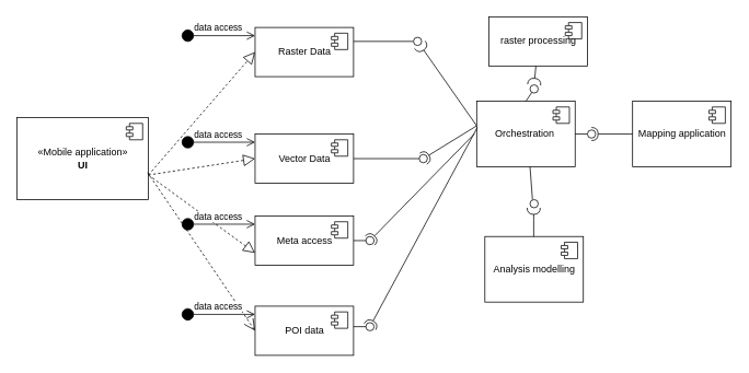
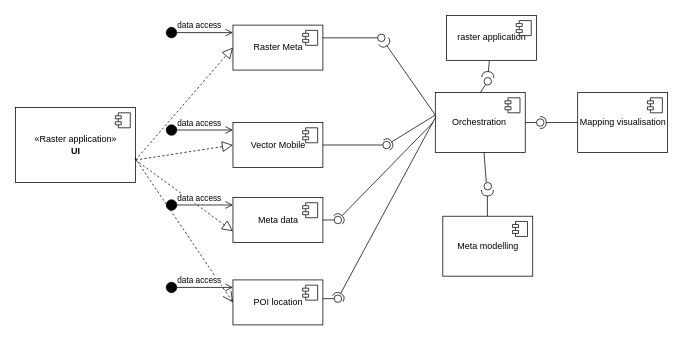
  <mxCell id="0" />
  <mxCell id="1" parent="0" />
- <mxCell id="2" value="«Mobile application»&lt;br&gt;&lt;b&gt;UI&lt;/b&gt;" style="html=1;dropTarget=0;" parent="1" vertex="1"><mxGeometry x="20" y="143" width="160" height="100" as="geometry" /></mxCell>
+ <mxCell id="2" value="«Raster application»&lt;br&gt;&lt;b&gt;UI&lt;/b&gt;" style="html=1;dropTarget=0;" parent="1" vertex="1"><mxGeometry x="20" y="143" width="160" height="100" as="geometry" /></mxCell>
  <mxCell id="3" value="" style="shape=module;jettyWidth=8;jettyHeight=4;" parent="2" vertex="1"><mxGeometry x="1" width="20" height="20" relative="1" as="geometry"><mxPoint x="-27" y="7" as="offset" /></mxGeometry></mxCell>
- <mxCell id="4" value="Raster Data" style="html=1;dropTarget=0;" parent="1" vertex="1"><mxGeometry x="310" y="33" width="120" height="60" as="geometry" /></mxCell>
+ <mxCell id="4" value="Raster Meta" style="html=1;dropTarget=0;" parent="1" vertex="1"><mxGeometry x="310" y="33" width="120" height="60" as="geometry" /></mxCell>
  <mxCell id="5" value="" style="shape=module;jettyWidth=8;jettyHeight=4;" parent="4" vertex="1"><mxGeometry x="1" width="20" height="20" relative="1" as="geometry"><mxPoint x="-27" y="7" as="offset" /></mxGeometry></mxCell>
- <mxCell id="6" value="Vector Data" style="html=1;dropTarget=0;" parent="1" vertex="1"><mxGeometry x="310" y="163" width="120" height="60" as="geometry" /></mxCell>
+ <mxCell id="6" value="Vector Mobile" style="html=1;dropTarget=0;" parent="1" vertex="1"><mxGeometry x="310" y="163" width="120" height="60" as="geometry" /></mxCell>
  <mxCell id="7" value="" style="shape=module;jettyWidth=8;jettyHeight=4;" parent="6" vertex="1"><mxGeometry x="1" width="20" height="20" relative="1" as="geometry"><mxPoint x="-27" y="7" as="offset" /></mxGeometry></mxCell>
- <mxCell id="8" value="Meta access" style="html=1;dropTarget=0;" parent="1" vertex="1"><mxGeometry x="310" y="263" width="120" height="60" as="geometry" /></mxCell>
+ <mxCell id="8" value="Meta data" style="html=1;dropTarget=0;" parent="1" vertex="1"><mxGeometry x="310" y="263" width="120" height="60" as="geometry" /></mxCell>
  <mxCell id="9" value="" style="shape=module;jettyWidth=8;jettyHeight=4;" parent="8" vertex="1"><mxGeometry x="1" width="20" height="20" relative="1" as="geometry"><mxPoint x="-27" y="7" as="offset" /></mxGeometry></mxCell>
- <mxCell id="10" value="POI data" style="html=1;dropTarget=0;" parent="1" vertex="1"><mxGeometry x="310" y="373" width="120" height="60" as="geometry" /></mxCell>
+ <mxCell id="10" value="POI location" style="html=1;dropTarget=0;" parent="1" vertex="1"><mxGeometry x="310" y="373" width="120" height="60" as="geometry" /></mxCell>
  <mxCell id="11" value="" style="shape=module;jettyWidth=8;jettyHeight=4;" parent="10" vertex="1"><mxGeometry x="1" width="20" height="20" relative="1" as="geometry"><mxPoint x="-27" y="7" as="offset" /></mxGeometry></mxCell>
  <mxCell id="12" value="" style="rounded=0;orthogonalLoop=1;jettySize=auto;html=1;endArrow=none;endFill=0;" parent="1" target="14" edge="1"><mxGeometry relative="1" as="geometry"><mxPoint x="430" y="50" as="sourcePoint" /></mxGeometry></mxCell>
  <mxCell id="13" value="" style="rounded=0;orthogonalLoop=1;jettySize=auto;html=1;endArrow=halfCircle;endFill=0;endSize=6;strokeWidth=1;" parent="1" target="14" edge="1"><mxGeometry relative="1" as="geometry"><mxPoint x="580" y="153" as="sourcePoint" /><mxPoint x="530" y="113" as="targetPoint" /></mxGeometry></mxCell>
  <mxCell id="14" value="" style="ellipse;whiteSpace=wrap;html=1;fontFamily=Helvetica;fontSize=12;fontColor=#000000;align=center;strokeColor=#000000;fillColor=#ffffff;points=[];aspect=fixed;resizable=0;" parent="1" vertex="1"><mxGeometry x="503" y="45" width="10" height="10" as="geometry" /></mxCell>
  <mxCell id="15" value="" style="rounded=0;orthogonalLoop=1;jettySize=auto;html=1;endArrow=none;endFill=0;" parent="1" source="6" target="17" edge="1"><mxGeometry relative="1" as="geometry"><mxPoint x="495" y="193" as="sourcePoint" /></mxGeometry></mxCell>
  <mxCell id="16" value="" style="rounded=0;orthogonalLoop=1;jettySize=auto;html=1;endArrow=halfCircle;endFill=0;entryX=0.5;entryY=0.5;entryDx=0;entryDy=0;endSize=6;strokeWidth=1;" parent="1" target="17" edge="1"><mxGeometry relative="1" as="geometry"><mxPoint x="580" y="153" as="sourcePoint" /></mxGeometry></mxCell>
  <mxCell id="17" value="" style="ellipse;whiteSpace=wrap;html=1;fontFamily=Helvetica;fontSize=12;fontColor=#000000;align=center;strokeColor=#000000;fillColor=#ffffff;points=[];aspect=fixed;resizable=0;" parent="1" vertex="1"><mxGeometry x="510" y="188" width="10" height="10" as="geometry" /></mxCell>
  <mxCell id="18" value="Orchestration&amp;nbsp;" style="html=1;dropTarget=0;" parent="1" vertex="1"><mxGeometry x="580" y="123" width="120" height="80" as="geometry" /></mxCell>
  <mxCell id="19" value="" style="shape=module;jettyWidth=8;jettyHeight=4;" parent="18" vertex="1"><mxGeometry x="1" width="20" height="20" relative="1" as="geometry"><mxPoint x="-27" y="7" as="offset" /></mxGeometry></mxCell>
  <mxCell id="20" value="" style="rounded=0;orthogonalLoop=1;jettySize=auto;html=1;endArrow=none;endFill=0;" parent="1" target="22" edge="1"><mxGeometry relative="1" as="geometry"><mxPoint x="430" y="293" as="sourcePoint" /></mxGeometry></mxCell>
  <mxCell id="21" value="" style="rounded=0;orthogonalLoop=1;jettySize=auto;html=1;endArrow=halfCircle;endFill=0;entryX=0.5;entryY=0.5;entryDx=0;entryDy=0;endSize=6;strokeWidth=1;" parent="1" target="22" edge="1"><mxGeometry relative="1" as="geometry"><mxPoint x="577" y="163" as="sourcePoint" /></mxGeometry></mxCell>
  <mxCell id="22" value="" style="ellipse;whiteSpace=wrap;html=1;fontFamily=Helvetica;fontSize=12;fontColor=#000000;align=center;strokeColor=#000000;fillColor=#ffffff;points=[];aspect=fixed;resizable=0;" parent="1" vertex="1"><mxGeometry x="445" y="288" width="10" height="10" as="geometry" /></mxCell>
  <mxCell id="23" value="" style="rounded=0;orthogonalLoop=1;jettySize=auto;html=1;endArrow=none;endFill=0;" parent="1" target="25" edge="1"><mxGeometry relative="1" as="geometry"><mxPoint x="430" y="398" as="sourcePoint" /></mxGeometry></mxCell>
  <mxCell id="24" value="" style="rounded=0;orthogonalLoop=1;jettySize=auto;html=1;endArrow=halfCircle;endFill=0;entryX=0.5;entryY=0.5;entryDx=0;entryDy=0;endSize=6;strokeWidth=1;exitX=0.007;exitY=0.4;exitDx=0;exitDy=0;exitPerimeter=0;" parent="1" source="18" target="25" edge="1"><mxGeometry relative="1" as="geometry"><mxPoint x="470" y="398" as="sourcePoint" /></mxGeometry></mxCell>
  <mxCell id="25" value="" style="ellipse;whiteSpace=wrap;html=1;fontFamily=Helvetica;fontSize=12;fontColor=#000000;align=center;strokeColor=#000000;fillColor=#ffffff;points=[];aspect=fixed;resizable=0;" parent="1" vertex="1"><mxGeometry x="445" y="393" width="10" height="10" as="geometry" /></mxCell>
- <mxCell id="26" value="Analysis modelling" style="html=1;dropTarget=0;" parent="1" vertex="1"><mxGeometry x="590" y="288" width="120" height="80" as="geometry" /></mxCell>
+ <mxCell id="26" value="Meta modelling" style="html=1;dropTarget=0;" parent="1" vertex="1"><mxGeometry x="590" y="288" width="120" height="80" as="geometry" /></mxCell>
  <mxCell id="27" value="" style="shape=module;jettyWidth=8;jettyHeight=4;" parent="26" vertex="1"><mxGeometry x="1" width="20" height="20" relative="1" as="geometry"><mxPoint x="-27" y="7" as="offset" /></mxGeometry></mxCell>
- <mxCell id="28" value="raster processing" style="html=1;dropTarget=0;" parent="1" vertex="1"><mxGeometry x="595" y="20" width="120" height="60" as="geometry" /></mxCell>
+ <mxCell id="28" value="raster application" style="html=1;dropTarget=0;" parent="1" vertex="1"><mxGeometry x="595" y="20" width="120" height="60" as="geometry" /></mxCell>
  <mxCell id="29" value="" style="shape=module;jettyWidth=8;jettyHeight=4;" parent="28" vertex="1"><mxGeometry x="1" width="20" height="20" relative="1" as="geometry"><mxPoint x="-27" y="7" as="offset" /></mxGeometry></mxCell>
  <mxCell id="30" value="" style="endArrow=open;dashed=1;endFill=0;endSize=12;html=1;entryX=0;entryY=0.5;entryDx=0;entryDy=0;exitX=0.994;exitY=0.67;exitDx=0;exitDy=0;exitPerimeter=0;" parent="1" source="2" target="10" edge="1"><mxGeometry width="160" relative="1" as="geometry"><mxPoint x="170" y="213" as="sourcePoint" /><mxPoint x="330" y="213" as="targetPoint" /></mxGeometry></mxCell>
  <mxCell id="31" value="" style="endArrow=block;dashed=1;endFill=0;endSize=12;html=1;entryX=0;entryY=0.5;entryDx=0;entryDy=0;" parent="1" target="4" edge="1"><mxGeometry width="160" relative="1" as="geometry"><mxPoint x="180" y="213" as="sourcePoint" /><mxPoint x="380" y="223" as="targetPoint" /></mxGeometry></mxCell>
  <mxCell id="32" value="" style="endArrow=block;dashed=1;endFill=0;endSize=12;html=1;entryX=0;entryY=0.5;entryDx=0;entryDy=0;" parent="1" target="6" edge="1"><mxGeometry width="160" relative="1" as="geometry"><mxPoint x="180" y="213" as="sourcePoint" /><mxPoint x="320" y="73" as="targetPoint" /></mxGeometry></mxCell>
  <mxCell id="33" value="" style="endArrow=block;dashed=1;endFill=0;endSize=12;html=1;entryX=0;entryY=0.75;entryDx=0;entryDy=0;" parent="1" target="8" edge="1"><mxGeometry width="160" relative="1" as="geometry"><mxPoint x="180" y="213" as="sourcePoint" /><mxPoint x="320" y="203" as="targetPoint" /></mxGeometry></mxCell>
  <mxCell id="34" value="data access" style="html=1;verticalAlign=bottom;startArrow=circle;startFill=1;endArrow=open;startSize=6;endSize=8;" parent="1" edge="1"><mxGeometry width="80" relative="1" as="geometry"><mxPoint x="220" y="43" as="sourcePoint" /><mxPoint x="310" y="43" as="targetPoint" /></mxGeometry></mxCell>
  <mxCell id="35" value="data access" style="html=1;verticalAlign=bottom;startArrow=circle;startFill=1;endArrow=open;startSize=6;endSize=8;" parent="1" edge="1"><mxGeometry width="80" relative="1" as="geometry"><mxPoint x="220" y="173" as="sourcePoint" /><mxPoint x="310" y="173" as="targetPoint" /></mxGeometry></mxCell>
  <mxCell id="36" value="data access" style="html=1;verticalAlign=bottom;startArrow=circle;startFill=1;endArrow=open;startSize=6;endSize=8;" parent="1" edge="1"><mxGeometry width="80" relative="1" as="geometry"><mxPoint x="220" y="273" as="sourcePoint" /><mxPoint x="310" y="273" as="targetPoint" /></mxGeometry></mxCell>
  <mxCell id="37" value="data access" style="html=1;verticalAlign=bottom;startArrow=circle;startFill=1;endArrow=open;startSize=6;endSize=8;" parent="1" edge="1"><mxGeometry width="80" relative="1" as="geometry"><mxPoint x="220" y="383" as="sourcePoint" /><mxPoint x="310" y="383" as="targetPoint" /></mxGeometry></mxCell>
  <mxCell id="38" value="" style="rounded=0;orthogonalLoop=1;jettySize=auto;html=1;endArrow=none;endFill=0;exitX=0.5;exitY=0;exitDx=0;exitDy=0;exitPerimeter=0;" parent="1" source="18" target="40" edge="1"><mxGeometry relative="1" as="geometry"><mxPoint x="640" y="118" as="sourcePoint" /></mxGeometry></mxCell>
  <mxCell id="39" value="" style="rounded=0;orthogonalLoop=1;jettySize=auto;html=1;endArrow=halfCircle;endFill=0;endSize=6;strokeWidth=1;" parent="1" source="28" edge="1"><mxGeometry relative="1" as="geometry"><mxPoint x="680" y="118" as="sourcePoint" /><mxPoint x="650" y="103" as="targetPoint" /></mxGeometry></mxCell>
  <mxCell id="40" value="" style="ellipse;whiteSpace=wrap;html=1;fontFamily=Helvetica;fontSize=12;fontColor=#000000;align=center;strokeColor=#000000;fillColor=#ffffff;points=[];aspect=fixed;resizable=0;" parent="1" vertex="1"><mxGeometry x="645" y="103" width="10" height="10" as="geometry" /></mxCell>
  <mxCell id="41" value="" style="rounded=0;orthogonalLoop=1;jettySize=auto;html=1;endArrow=none;endFill=0;exitX=0.5;exitY=1;exitDx=0;exitDy=0;entryX=0.3;entryY=0;entryDx=0;entryDy=0;entryPerimeter=0;" parent="1" target="43" edge="1"><mxGeometry relative="1" as="geometry"><mxPoint x="645" y="203" as="sourcePoint" /><mxPoint x="655" y="243" as="targetPoint" /></mxGeometry></mxCell>
  <mxCell id="42" value="" style="rounded=0;orthogonalLoop=1;jettySize=auto;html=1;endArrow=halfCircle;endFill=0;endSize=6;strokeWidth=1;" parent="1" edge="1"><mxGeometry relative="1" as="geometry"><mxPoint x="649.5" y="288" as="sourcePoint" /><mxPoint x="649.5" y="253" as="targetPoint" /><Array as="points"><mxPoint x="649.5" y="268" /></Array></mxGeometry></mxCell>
  <mxCell id="43" value="" style="ellipse;whiteSpace=wrap;html=1;fontFamily=Helvetica;fontSize=12;fontColor=#000000;align=center;strokeColor=#000000;fillColor=#ffffff;points=[];aspect=fixed;resizable=0;" parent="1" vertex="1"><mxGeometry x="645" y="243" width="10" height="10" as="geometry" /></mxCell>
- <mxCell id="44" value="Mapping application" style="html=1;dropTarget=0;" parent="1" vertex="1"><mxGeometry x="770" y="123" width="120" height="80" as="geometry" /></mxCell>
+ <mxCell id="44" value="Mapping visualisation" style="html=1;dropTarget=0;" parent="1" vertex="1"><mxGeometry x="770" y="123" width="120" height="80" as="geometry" /></mxCell>
  <mxCell id="45" value="" style="shape=module;jettyWidth=8;jettyHeight=4;" parent="44" vertex="1"><mxGeometry x="1" width="20" height="20" relative="1" as="geometry"><mxPoint x="-27" y="7" as="offset" /></mxGeometry></mxCell>
  <mxCell id="46" value="" style="rounded=0;orthogonalLoop=1;jettySize=auto;html=1;endArrow=none;endFill=0;" parent="1" target="48" edge="1"><mxGeometry relative="1" as="geometry"><mxPoint x="700" y="163" as="sourcePoint" /></mxGeometry></mxCell>
  <mxCell id="47" value="" style="rounded=0;orthogonalLoop=1;jettySize=auto;html=1;endArrow=halfCircle;endFill=0;entryX=0.5;entryY=0.5;entryDx=0;entryDy=0;endSize=6;strokeWidth=1;" parent="1" source="44" target="48" edge="1"><mxGeometry relative="1" as="geometry"><mxPoint x="740" y="163" as="sourcePoint" /></mxGeometry></mxCell>
  <mxCell id="48" value="" style="ellipse;whiteSpace=wrap;html=1;fontFamily=Helvetica;fontSize=12;fontColor=#000000;align=center;strokeColor=#000000;fillColor=#ffffff;points=[];aspect=fixed;resizable=0;" parent="1" vertex="1"><mxGeometry x="715" y="158" width="10" height="10" as="geometry" /></mxCell>
